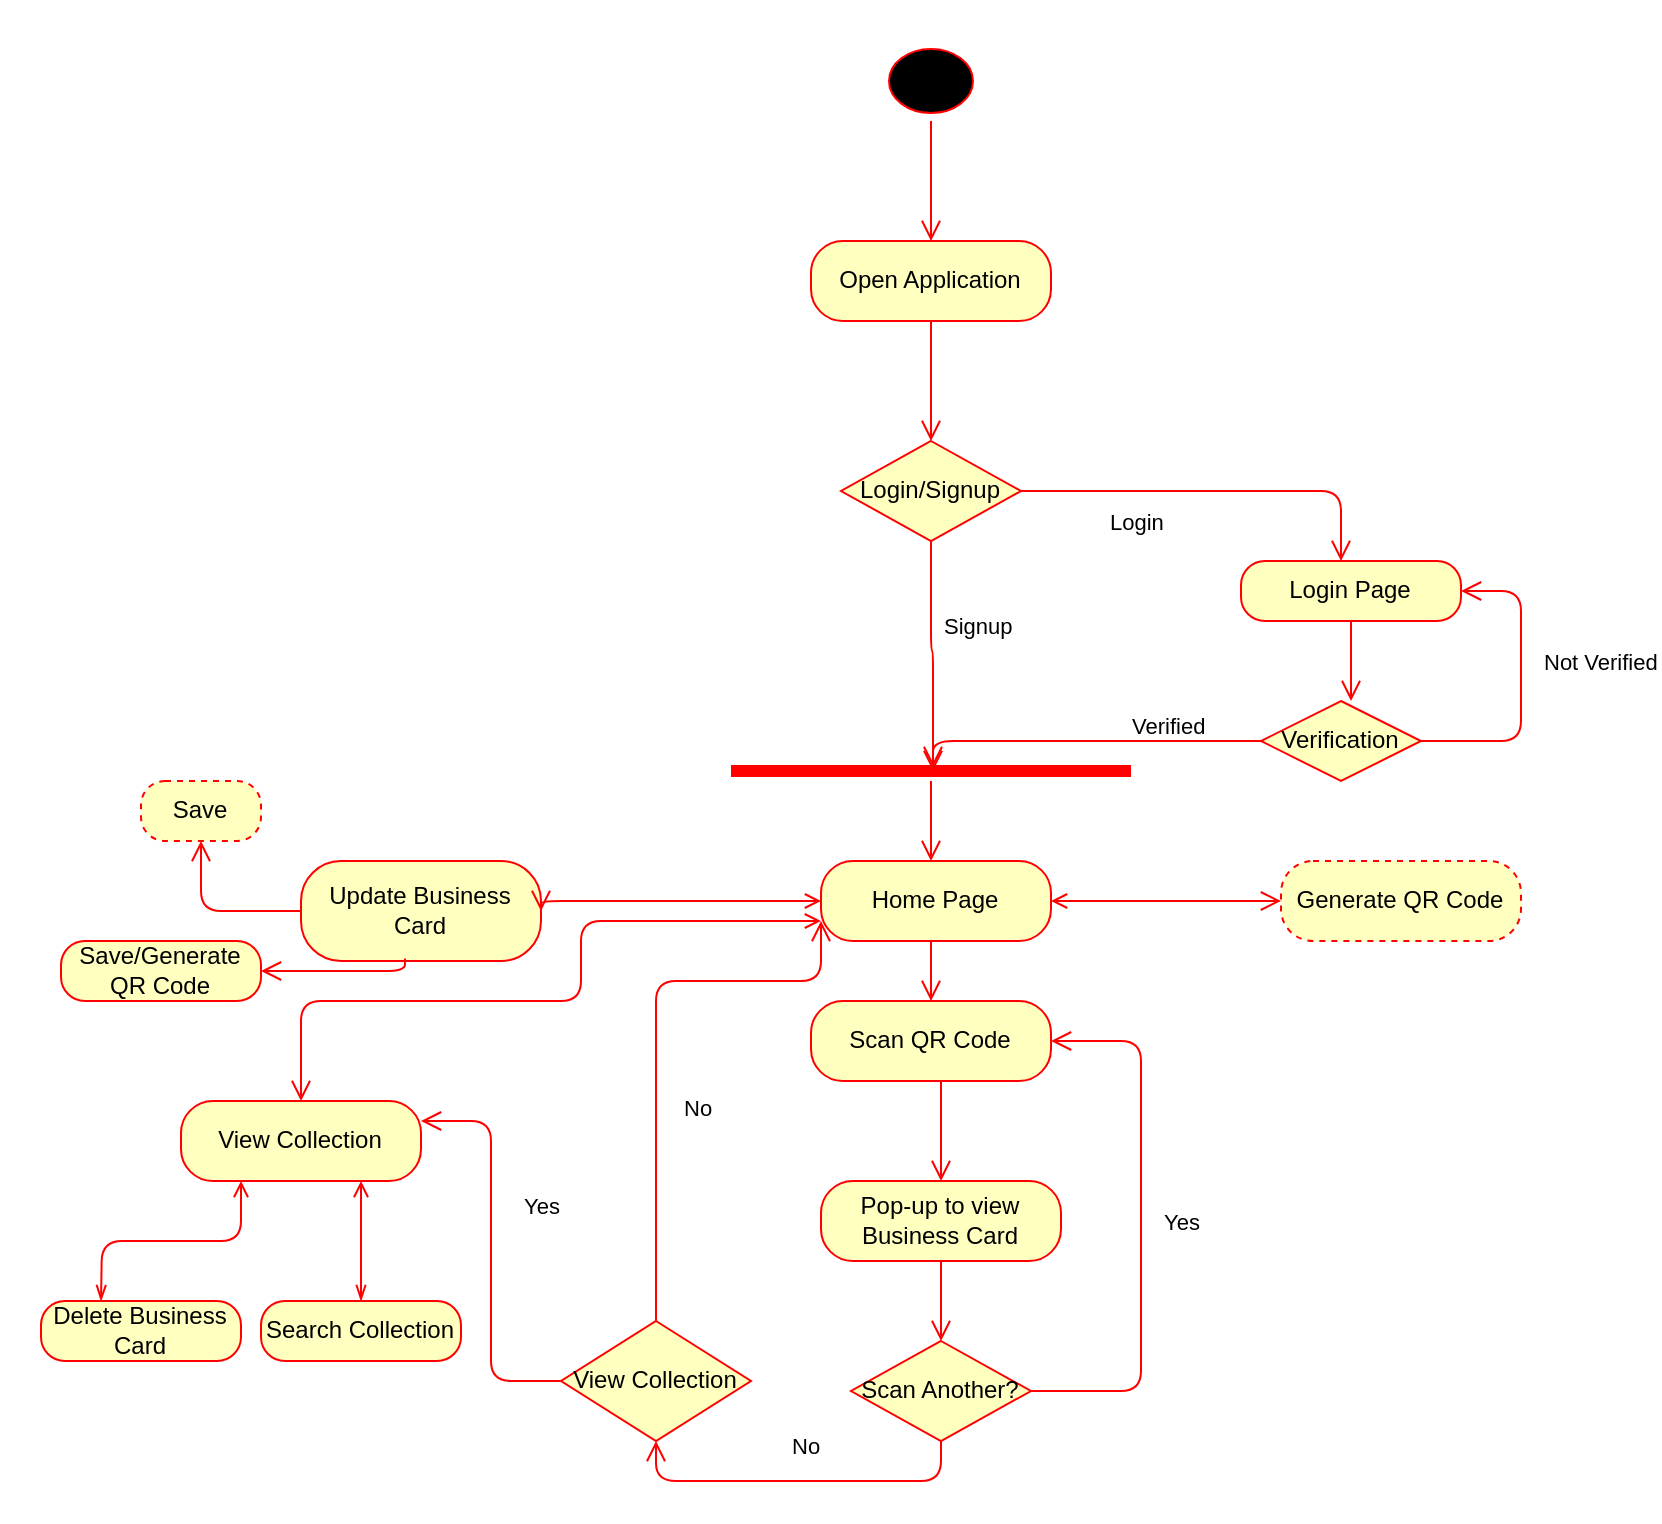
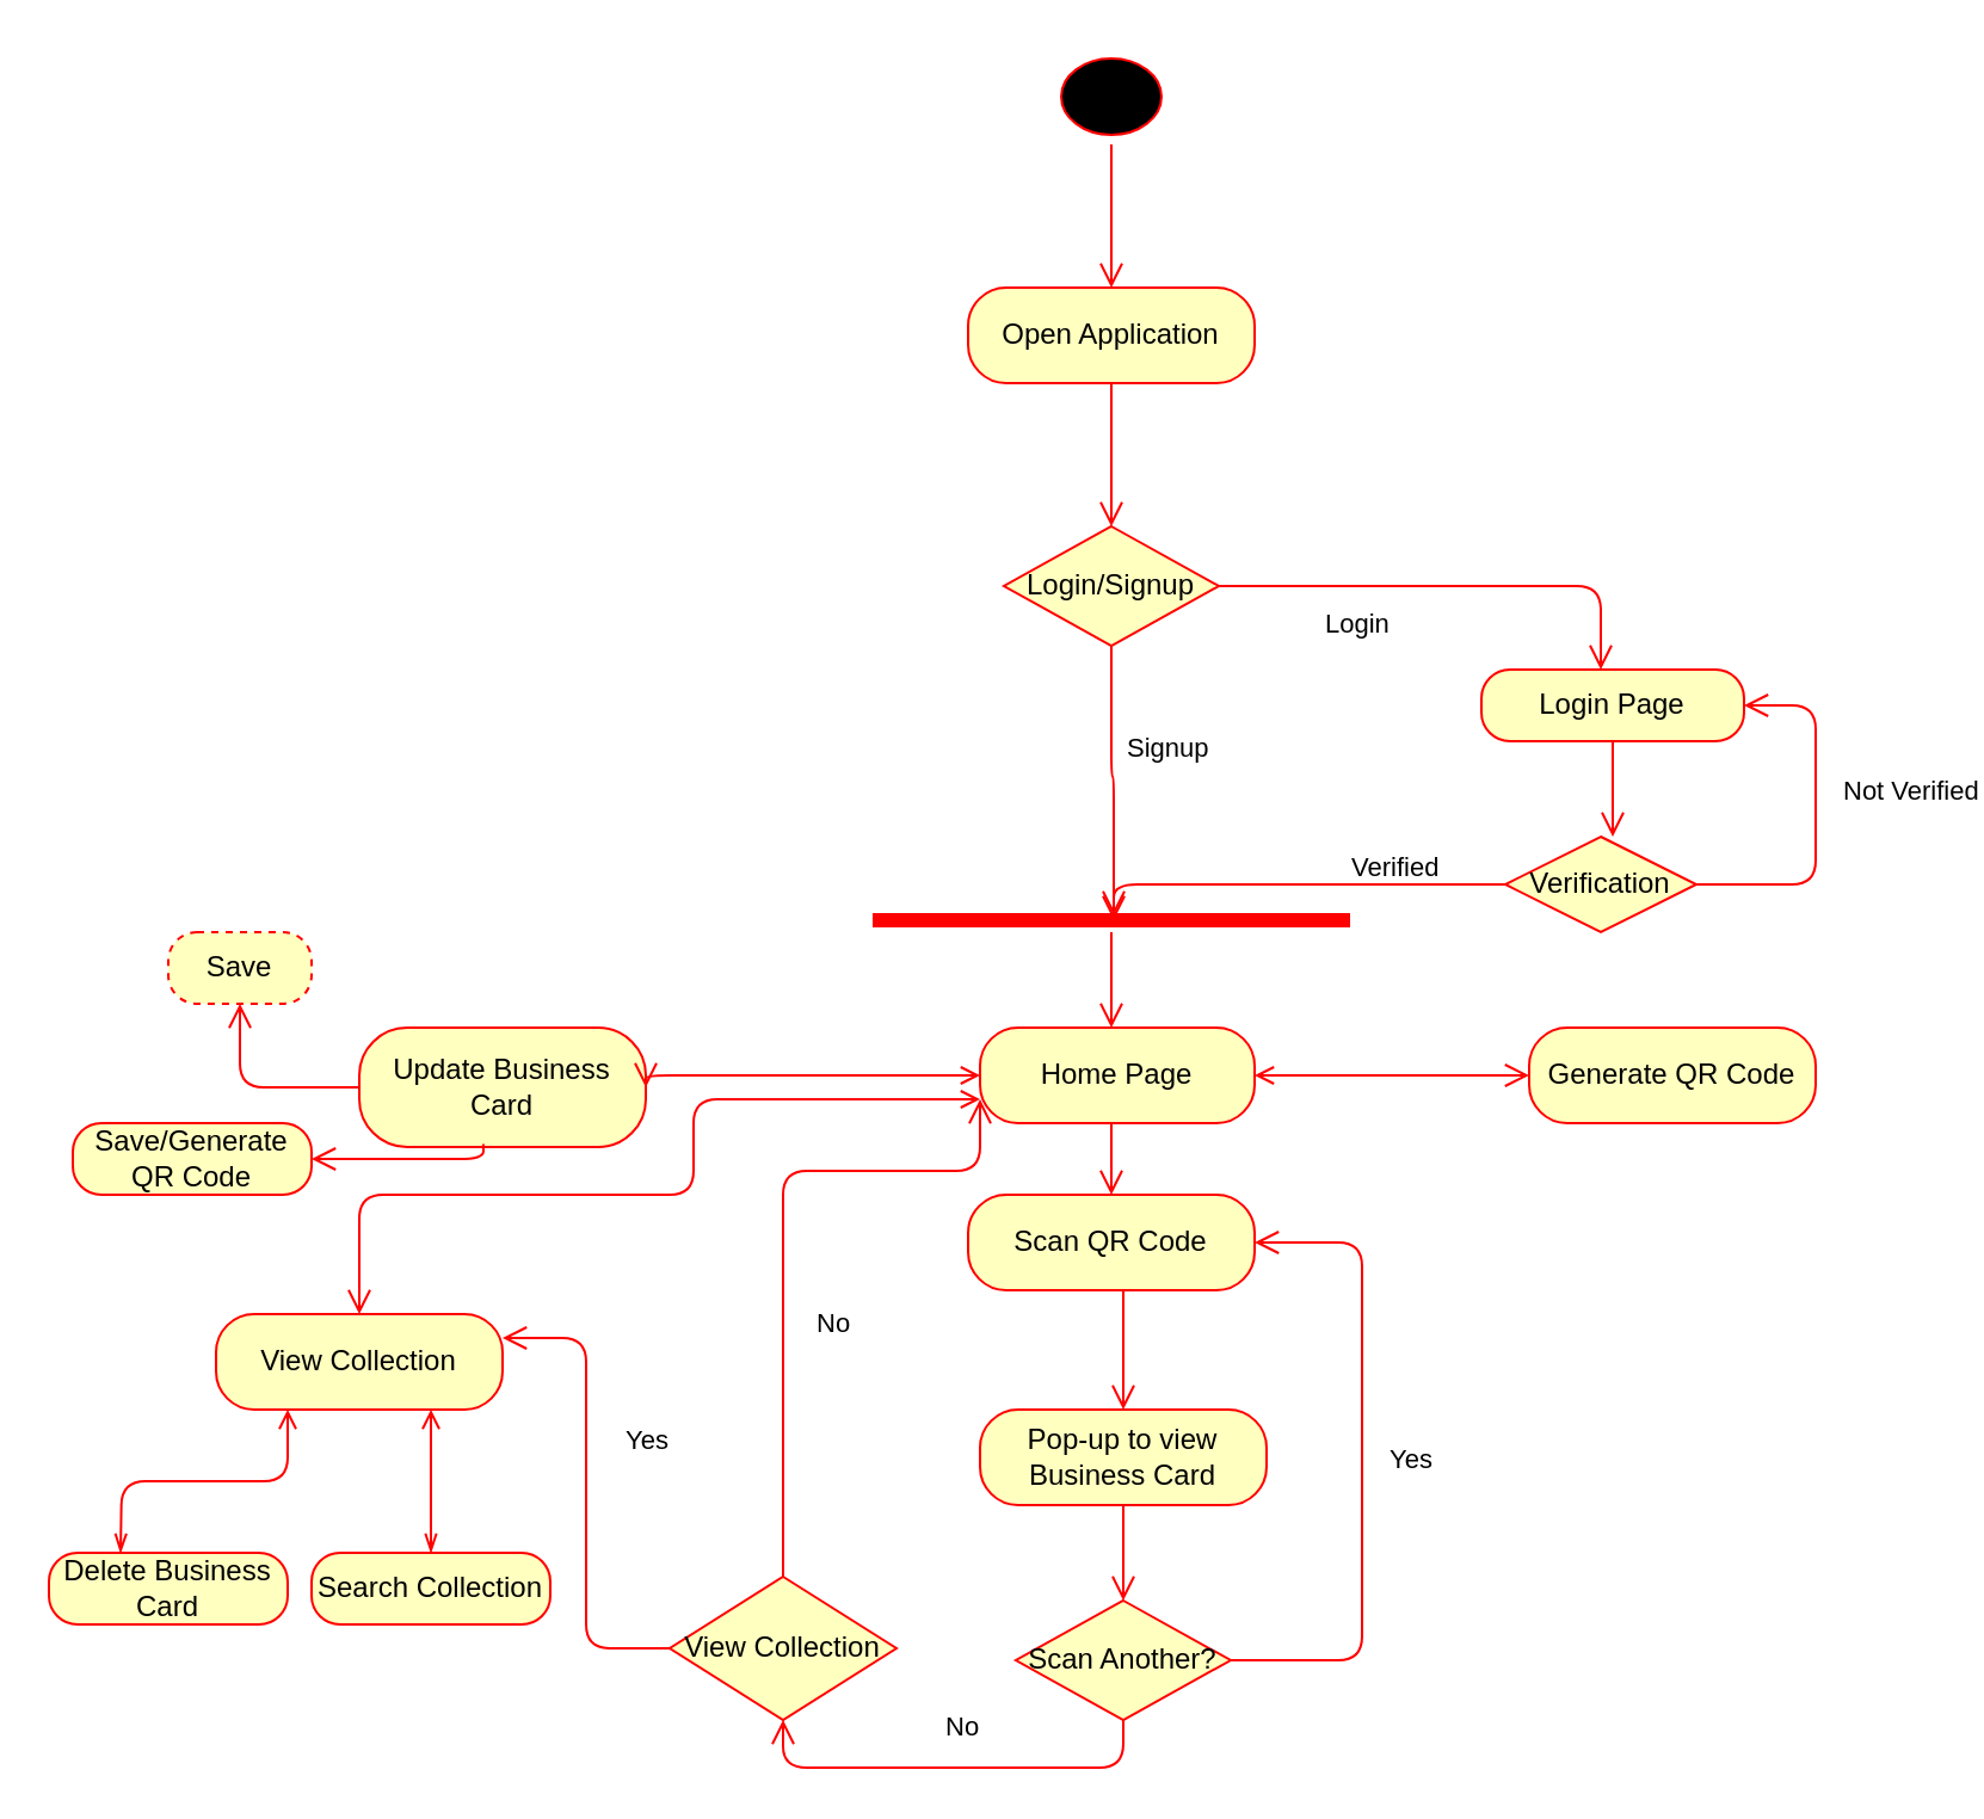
  <mxCell id="0" />
  <mxCell id="1" parent="0" />
  <mxCell id="2" value="" style="ellipse;html=1;shape=startState;fillColor=#000000;strokeColor=#ff0000;" vertex="1" parent="1"><mxGeometry x="440" y="20" width="50" height="40" as="geometry" /></mxCell>
  <mxCell id="3" value="" style="edgeStyle=orthogonalEdgeStyle;html=1;verticalAlign=bottom;endArrow=open;endSize=8;strokeColor=#ff0000;" edge="1" source="2" parent="1"><mxGeometry relative="1" as="geometry"><mxPoint x="465" y="120" as="targetPoint" /></mxGeometry></mxCell>
  <mxCell id="4" value="Open Application" style="rounded=1;whiteSpace=wrap;html=1;arcSize=40;fontColor=#000000;fillColor=#ffffc0;strokeColor=#ff0000;" vertex="1" parent="1"><mxGeometry x="405" y="120" width="120" height="40" as="geometry" /></mxCell>
  <mxCell id="5" value="" style="edgeStyle=orthogonalEdgeStyle;html=1;verticalAlign=bottom;endArrow=open;endSize=8;strokeColor=#ff0000;" edge="1" source="4" parent="1"><mxGeometry relative="1" as="geometry"><mxPoint x="465" y="220" as="targetPoint" /></mxGeometry></mxCell>
  <mxCell id="6" value="Login/Signup" style="rhombus;whiteSpace=wrap;html=1;fillColor=#ffffc0;strokeColor=#ff0000;" vertex="1" parent="1"><mxGeometry x="420" y="220" width="90" height="50" as="geometry" /></mxCell>
  <mxCell id="7" value="Login" style="edgeStyle=orthogonalEdgeStyle;html=1;align=left;verticalAlign=bottom;endArrow=open;endSize=8;strokeColor=#ff0000;exitX=1;exitY=0.5;exitDx=0;exitDy=0;" edge="1" source="6" parent="1"><mxGeometry x="-0.556" y="-25" relative="1" as="geometry"><mxPoint x="670" y="280" as="targetPoint" /><Array as="points"><mxPoint x="670" y="245" /></Array><mxPoint as="offset" /></mxGeometry></mxCell>
  <mxCell id="8" value="Signup" style="edgeStyle=orthogonalEdgeStyle;html=1;align=left;verticalAlign=top;endArrow=open;endSize=8;strokeColor=#ff0000;entryX=0.505;entryY=0.5;entryDx=0;entryDy=0;entryPerimeter=0;" edge="1" source="6" parent="1" target="14"><mxGeometry x="-0.035" y="25" relative="1" as="geometry"><mxPoint x="465" y="380" as="targetPoint" /><Array as="points"><mxPoint x="465" y="325" /><mxPoint x="466" y="325" /></Array><mxPoint x="-21" y="-25" as="offset" /></mxGeometry></mxCell>
  <mxCell id="9" value="Login Page" style="rounded=1;whiteSpace=wrap;html=1;arcSize=40;fontColor=#000000;fillColor=#ffffc0;strokeColor=#ff0000;" vertex="1" parent="1"><mxGeometry x="620" y="280" width="110" height="30" as="geometry" /></mxCell>
  <mxCell id="10" value="" style="edgeStyle=orthogonalEdgeStyle;html=1;verticalAlign=bottom;endArrow=open;endSize=8;strokeColor=#ff0000;" edge="1" source="9" parent="1"><mxGeometry relative="1" as="geometry"><mxPoint x="675" y="350" as="targetPoint" /></mxGeometry></mxCell>
  <mxCell id="11" value="Verification" style="rhombus;whiteSpace=wrap;html=1;fillColor=#ffffc0;strokeColor=#ff0000;" vertex="1" parent="1"><mxGeometry x="630" y="350" width="80" height="40" as="geometry" /></mxCell>
  <mxCell id="12" value="Not Verified" style="edgeStyle=orthogonalEdgeStyle;html=1;align=left;verticalAlign=bottom;endArrow=open;endSize=8;strokeColor=#ff0000;entryX=1;entryY=0.5;entryDx=0;entryDy=0;" edge="1" source="11" parent="1" target="9"><mxGeometry x="-0.355" y="32" relative="1" as="geometry"><mxPoint x="810" y="370" as="targetPoint" /><Array as="points"><mxPoint x="760" y="370" /><mxPoint x="760" y="295" /></Array><mxPoint x="42" y="-30" as="offset" /></mxGeometry></mxCell>
  <mxCell id="13" value="Verified" style="edgeStyle=orthogonalEdgeStyle;html=1;align=left;verticalAlign=top;endArrow=open;endSize=8;strokeColor=#ff0000;exitX=0;exitY=0.5;exitDx=0;exitDy=0;entryX=0.505;entryY=0.3;entryDx=0;entryDy=0;entryPerimeter=0;" edge="1" source="11" parent="1" target="14"><mxGeometry x="-0.251" y="-20" relative="1" as="geometry"><mxPoint x="460" y="380" as="targetPoint" /><Array as="points"><mxPoint x="466" y="370" /></Array><mxPoint as="offset" /></mxGeometry></mxCell>
  <mxCell id="14" value="" style="shape=line;html=1;strokeWidth=6;strokeColor=#ff0000;" vertex="1" parent="1"><mxGeometry x="365" y="380" width="200" height="10" as="geometry" /></mxCell>
  <mxCell id="15" value="" style="edgeStyle=orthogonalEdgeStyle;html=1;verticalAlign=bottom;endArrow=open;endSize=8;strokeColor=#ff0000;" edge="1" source="14" parent="1"><mxGeometry relative="1" as="geometry"><mxPoint x="465" y="430" as="targetPoint" /></mxGeometry></mxCell>
  <mxCell id="16" value="Home Page" style="rounded=1;whiteSpace=wrap;html=1;arcSize=40;fontColor=#000000;fillColor=#ffffc0;strokeColor=#ff0000;" vertex="1" parent="1"><mxGeometry x="410" y="430" width="115" height="40" as="geometry" /></mxCell>
  <mxCell id="17" value="" style="edgeStyle=orthogonalEdgeStyle;html=1;verticalAlign=bottom;endArrow=open;endSize=8;strokeColor=#ff0000;" edge="1" source="16" parent="1"><mxGeometry relative="1" as="geometry"><mxPoint x="465" y="500" as="targetPoint" /><Array as="points"><mxPoint x="465" y="490" /><mxPoint x="465" y="490" /></Array></mxGeometry></mxCell>
- <mxCell id="18" value="Generate QR Code" style="rounded=1;whiteSpace=wrap;html=1;arcSize=40;fontColor=#000000;fillColor=#ffffc0;strokeColor=#ff0000;dashed=1;" vertex="1" parent="1"><mxGeometry x="640" y="430" width="120" height="40" as="geometry" /></mxCell>
+ <mxCell id="18" value="Generate QR Code" style="rounded=1;whiteSpace=wrap;html=1;arcSize=40;fontColor=#000000;fillColor=#ffffc0;strokeColor=#ff0000;" vertex="1" parent="1"><mxGeometry x="640" y="430" width="120" height="40" as="geometry" /></mxCell>
  <mxCell id="19" value="" style="edgeStyle=orthogonalEdgeStyle;html=1;verticalAlign=bottom;endArrow=open;endSize=8;strokeColor=#ff0000;exitX=1;exitY=0.5;exitDx=0;exitDy=0;entryX=0;entryY=0.5;entryDx=0;entryDy=0;startArrow=open;startFill=0;" edge="1" source="16" parent="1" target="18"><mxGeometry relative="1" as="geometry"><mxPoint x="640" y="520" as="targetPoint" /><Array as="points"><mxPoint x="640" y="450" /></Array></mxGeometry></mxCell>
  <mxCell id="20" value="Scan QR Code" style="rounded=1;whiteSpace=wrap;html=1;arcSize=40;fontColor=#000000;fillColor=#ffffc0;strokeColor=#ff0000;" vertex="1" parent="1"><mxGeometry x="405" y="500" width="120" height="40" as="geometry" /></mxCell>
  <mxCell id="21" value="" style="edgeStyle=orthogonalEdgeStyle;html=1;verticalAlign=bottom;endArrow=open;endSize=8;strokeColor=#ff0000;entryX=0.5;entryY=0;entryDx=0;entryDy=0;" edge="1" source="20" parent="1" target="22"><mxGeometry relative="1" as="geometry"><mxPoint x="465" y="570" as="targetPoint" /><Array as="points"><mxPoint x="470" y="560" /><mxPoint x="470" y="560" /></Array></mxGeometry></mxCell>
  <mxCell id="22" value="Pop-up to view Business Card" style="rounded=1;whiteSpace=wrap;html=1;arcSize=40;fontColor=#000000;fillColor=#ffffc0;strokeColor=#ff0000;" vertex="1" parent="1"><mxGeometry x="410" y="590" width="120" height="40" as="geometry" /></mxCell>
  <mxCell id="23" value="" style="edgeStyle=orthogonalEdgeStyle;html=1;verticalAlign=bottom;endArrow=open;endSize=8;strokeColor=#ff0000;" edge="1" source="22" parent="1"><mxGeometry relative="1" as="geometry"><mxPoint x="470" y="670" as="targetPoint" /></mxGeometry></mxCell>
  <mxCell id="24" value="Scan Another?" style="rhombus;whiteSpace=wrap;html=1;fillColor=#ffffc0;strokeColor=#ff0000;" vertex="1" parent="1"><mxGeometry x="425" y="670" width="90" height="50" as="geometry" /></mxCell>
  <mxCell id="25" value="Yes" style="edgeStyle=orthogonalEdgeStyle;html=1;align=left;verticalAlign=bottom;endArrow=open;endSize=8;strokeColor=#ff0000;entryX=1;entryY=0.5;entryDx=0;entryDy=0;" edge="1" source="24" parent="1" target="20"><mxGeometry x="-0.054" y="-10" relative="1" as="geometry"><mxPoint x="610" y="690" as="targetPoint" /><Array as="points"><mxPoint x="570" y="695" /><mxPoint x="570" y="520" /></Array><mxPoint as="offset" /></mxGeometry></mxCell>
  <mxCell id="26" value="No" style="edgeStyle=orthogonalEdgeStyle;html=1;align=left;verticalAlign=top;endArrow=open;endSize=8;strokeColor=#ff0000;entryX=0.5;entryY=1;entryDx=0;entryDy=0;" edge="1" source="24" parent="1" target="27"><mxGeometry x="0.048" y="-30" relative="1" as="geometry"><mxPoint x="315" y="750" as="targetPoint" /><Array as="points"><mxPoint x="470" y="740" /><mxPoint x="328" y="740" /></Array><mxPoint as="offset" /></mxGeometry></mxCell>
  <mxCell id="27" value="View Collection" style="rhombus;whiteSpace=wrap;html=1;fillColor=#ffffc0;strokeColor=#ff0000;" vertex="1" parent="1"><mxGeometry x="280" y="660" width="95" height="60" as="geometry" /></mxCell>
  <mxCell id="28" value="No" style="edgeStyle=orthogonalEdgeStyle;html=1;align=left;verticalAlign=bottom;endArrow=open;endSize=8;strokeColor=#ff0000;entryX=0;entryY=0.75;entryDx=0;entryDy=0;exitX=0.5;exitY=0;exitDx=0;exitDy=0;" edge="1" source="27" parent="1" target="16"><mxGeometry x="-0.315" y="-12" relative="1" as="geometry"><mxPoint x="350" y="430" as="targetPoint" /><mxPoint x="328" y="650" as="sourcePoint" /><Array as="points"><mxPoint x="328" y="490" /><mxPoint x="410" y="490" /></Array><mxPoint as="offset" /></mxGeometry></mxCell>
  <mxCell id="29" value="Yes" style="edgeStyle=orthogonalEdgeStyle;html=1;align=left;verticalAlign=top;endArrow=open;endSize=8;strokeColor=#ff0000;entryX=1;entryY=0.25;entryDx=0;entryDy=0;" edge="1" source="27" parent="1" target="38"><mxGeometry x="0.35" y="-15" relative="1" as="geometry"><mxPoint x="260" y="560" as="targetPoint" /><mxPoint as="offset" /></mxGeometry></mxCell>
  <mxCell id="30" value="Update Business Card" style="rounded=1;whiteSpace=wrap;html=1;arcSize=40;fontColor=#000000;fillColor=#ffffc0;strokeColor=#ff0000;" vertex="1" parent="1"><mxGeometry x="150" y="430" width="120" height="50" as="geometry" /></mxCell>
  <mxCell id="31" value="" style="edgeStyle=orthogonalEdgeStyle;html=1;verticalAlign=bottom;endArrow=open;endSize=8;strokeColor=#ff0000;exitX=0;exitY=0.5;exitDx=0;exitDy=0;entryX=1;entryY=0.5;entryDx=0;entryDy=0;startArrow=open;startFill=0;" edge="1" source="16" parent="1" target="30"><mxGeometry relative="1" as="geometry"><mxPoint x="310" y="440" as="targetPoint" /><Array as="points"><mxPoint x="270" y="450" /></Array></mxGeometry></mxCell>
  <mxCell id="32" value="Save" style="rounded=1;whiteSpace=wrap;html=1;arcSize=40;fontColor=#000000;fillColor=#ffffc0;strokeColor=#ff0000;dashed=1;" vertex="1" parent="1"><mxGeometry x="70" y="390" width="60" height="30" as="geometry" /></mxCell>
  <mxCell id="33" value="" style="edgeStyle=orthogonalEdgeStyle;html=1;verticalAlign=bottom;endArrow=open;endSize=8;strokeColor=#ff0000;exitX=0;exitY=0.5;exitDx=0;exitDy=0;" edge="1" source="30" parent="1" target="32"><mxGeometry relative="1" as="geometry"><mxPoint x="130" y="490" as="targetPoint" /></mxGeometry></mxCell>
  <mxCell id="34" value="Save/Generate QR Code" style="rounded=1;whiteSpace=wrap;html=1;arcSize=40;fontColor=#000000;fillColor=#ffffc0;strokeColor=#ff0000;" vertex="1" parent="1"><mxGeometry x="30" y="470" width="100" height="30" as="geometry" /></mxCell>
  <mxCell id="35" value="" style="edgeStyle=orthogonalEdgeStyle;html=1;verticalAlign=bottom;endArrow=open;endSize=8;strokeColor=#ff0000;entryX=1;entryY=0.5;entryDx=0;entryDy=0;exitX=0.433;exitY=0.975;exitDx=0;exitDy=0;exitPerimeter=0;" edge="1" source="30" parent="1" target="34"><mxGeometry relative="1" as="geometry"><mxPoint x="158" y="500" as="targetPoint" /><mxPoint x="200" y="493" as="sourcePoint" /><Array as="points"><mxPoint x="202" y="485" /></Array></mxGeometry></mxCell>
  <mxCell id="36" style="edgeStyle=orthogonalEdgeStyle;rounded=1;orthogonalLoop=1;jettySize=auto;html=1;exitX=0.75;exitY=1;exitDx=0;exitDy=0;startArrow=open;startFill=0;endArrow=openThin;endFill=0;strokeColor=#FF0000;" edge="1" parent="1" source="38"><mxGeometry relative="1" as="geometry"><mxPoint x="180" y="650" as="targetPoint" /></mxGeometry></mxCell>
  <mxCell id="37" style="edgeStyle=orthogonalEdgeStyle;rounded=1;orthogonalLoop=1;jettySize=auto;html=1;exitX=0.25;exitY=1;exitDx=0;exitDy=0;startArrow=open;startFill=0;endArrow=openThin;endFill=0;strokeColor=#FF0000;" edge="1" parent="1" source="38"><mxGeometry relative="1" as="geometry"><mxPoint x="50" y="650" as="targetPoint" /></mxGeometry></mxCell>
  <mxCell id="38" value="View Collection" style="rounded=1;whiteSpace=wrap;html=1;arcSize=40;fontColor=#000000;fillColor=#ffffc0;strokeColor=#ff0000;" vertex="1" parent="1"><mxGeometry x="90" y="550" width="120" height="40" as="geometry" /></mxCell>
  <mxCell id="39" value="" style="edgeStyle=orthogonalEdgeStyle;html=1;verticalAlign=bottom;endArrow=open;endSize=8;strokeColor=#ff0000;entryX=0.5;entryY=0;entryDx=0;entryDy=0;startArrow=open;startFill=0;" edge="1" parent="1" target="38"><mxGeometry relative="1" as="geometry"><mxPoint x="150" y="650" as="targetPoint" /><mxPoint x="410" y="460" as="sourcePoint" /><Array as="points"><mxPoint x="290" y="460" /><mxPoint x="290" y="500" /><mxPoint x="150" y="500" /></Array></mxGeometry></mxCell>
  <mxCell id="40" value="Search Collection" style="rounded=1;whiteSpace=wrap;html=1;arcSize=40;fontColor=#000000;fillColor=#ffffc0;strokeColor=#ff0000;" vertex="1" parent="1"><mxGeometry x="130" y="650" width="100" height="30" as="geometry" /></mxCell>
  <mxCell id="41" value="Delete Business Card" style="rounded=1;whiteSpace=wrap;html=1;arcSize=40;fontColor=#000000;fillColor=#ffffc0;strokeColor=#ff0000;" vertex="1" parent="1"><mxGeometry y="650" width="100" height="30" as="geometry" x="20" /></mxCell>
